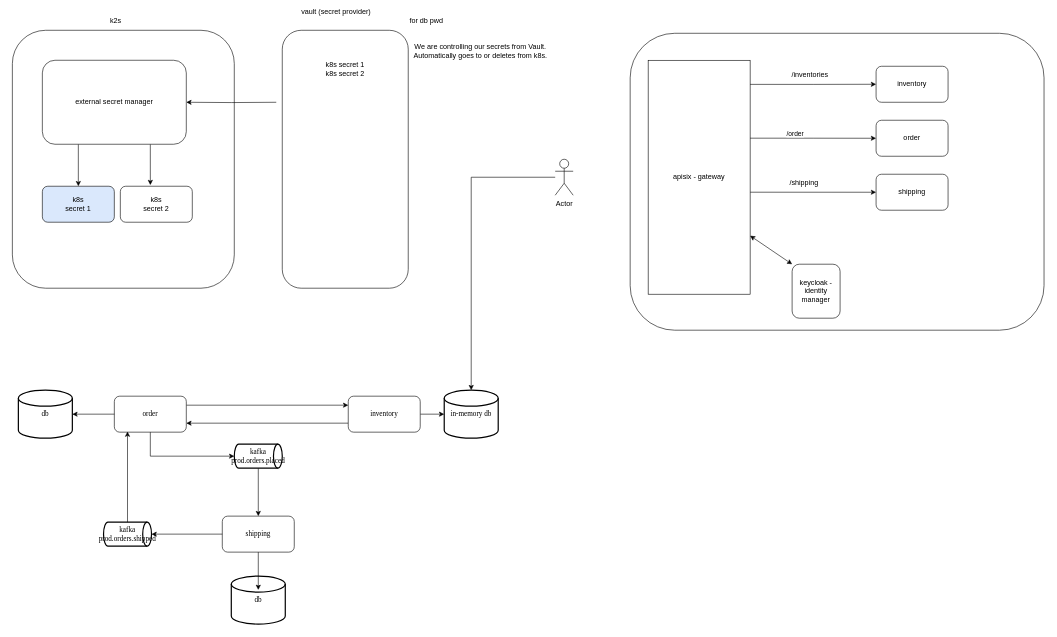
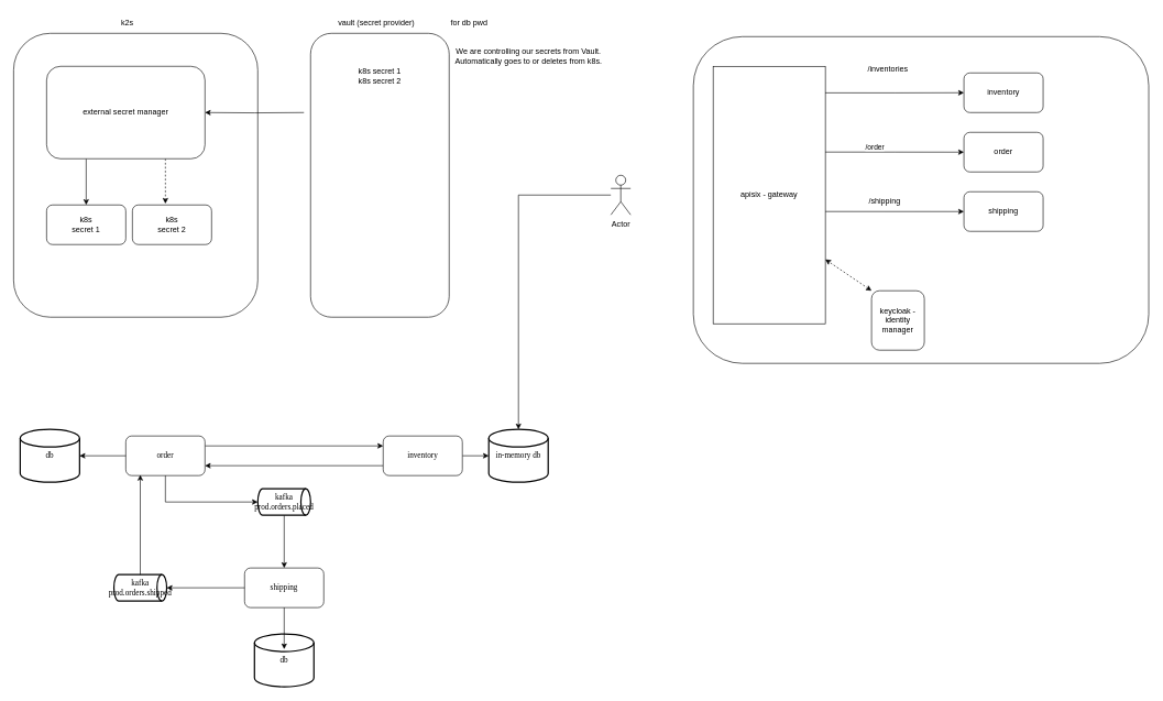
  <mxCell id="0" />
  <mxCell id="1" parent="0" />
  <mxCell id="2" style="edgeStyle=orthogonalEdgeStyle;rounded=0;orthogonalLoop=1;jettySize=auto;html=1;entryX=0;entryY=0.25;entryDx=0;entryDy=0;exitX=1;exitY=0.25;exitDx=0;exitDy=0;" parent="1" source="3" target="6" edge="1"><mxGeometry relative="1" as="geometry" /></mxCell>
  <mxCell id="3" value="&lt;font face=&quot;Comic Sans MS&quot;&gt;order&lt;/font&gt;" style="rounded=1;whiteSpace=wrap;html=1;" parent="1" vertex="1"><mxGeometry x="190" y="660" width="120" height="60" as="geometry" /></mxCell>
  <mxCell id="4" style="edgeStyle=orthogonalEdgeStyle;rounded=0;orthogonalLoop=1;jettySize=auto;html=1;" parent="1" source="6" target="8" edge="1"><mxGeometry relative="1" as="geometry" /></mxCell>
  <mxCell id="5" style="edgeStyle=orthogonalEdgeStyle;rounded=0;orthogonalLoop=1;jettySize=auto;html=1;entryX=1;entryY=0.75;entryDx=0;entryDy=0;exitX=0;exitY=0.75;exitDx=0;exitDy=0;" parent="1" source="6" target="3" edge="1"><mxGeometry relative="1" as="geometry" /></mxCell>
  <mxCell id="6" value="&lt;font face=&quot;Comic Sans MS&quot;&gt;inventory&lt;/font&gt;" style="rounded=1;whiteSpace=wrap;html=1;" parent="1" vertex="1"><mxGeometry x="580" y="660" width="120" height="60" as="geometry" /></mxCell>
  <mxCell id="7" value="&lt;font face=&quot;Comic Sans MS&quot;&gt;shipping&lt;/font&gt;" style="rounded=1;whiteSpace=wrap;html=1;" parent="1" vertex="1"><mxGeometry x="370" y="860" width="120" height="60" as="geometry" /></mxCell>
  <mxCell id="8" value="&lt;font face=&quot;Comic Sans MS&quot;&gt;in-memory db&lt;br&gt;&lt;/font&gt;" style="strokeWidth=2;html=1;shape=mxgraph.flowchart.database;whiteSpace=wrap;" parent="1" vertex="1"><mxGeometry x="740" y="650" width="90" height="80" as="geometry" /></mxCell>
  <mxCell id="9" style="edgeStyle=orthogonalEdgeStyle;rounded=0;orthogonalLoop=1;jettySize=auto;html=1;" parent="1" source="10" target="7" edge="1"><mxGeometry relative="1" as="geometry" /></mxCell>
  <mxCell id="10" value="&lt;font face=&quot;Comic Sans MS&quot;&gt;kafka&lt;br&gt;prod.orders.placed&lt;br&gt;&lt;/font&gt;" style="strokeWidth=2;html=1;shape=mxgraph.flowchart.direct_data;whiteSpace=wrap;" parent="1" vertex="1"><mxGeometry x="390" y="740" width="80" height="40" as="geometry" /></mxCell>
  <mxCell id="11" value="&lt;font face=&quot;Comic Sans MS&quot;&gt;db&lt;br&gt;&lt;/font&gt;" style="strokeWidth=2;html=1;shape=mxgraph.flowchart.database;whiteSpace=wrap;" parent="1" vertex="1"><mxGeometry x="30" y="650" width="90" height="80" as="geometry" /></mxCell>
  <mxCell id="12" style="edgeStyle=orthogonalEdgeStyle;rounded=0;orthogonalLoop=1;jettySize=auto;html=1;entryX=1;entryY=0.5;entryDx=0;entryDy=0;entryPerimeter=0;" parent="1" source="3" target="11" edge="1"><mxGeometry relative="1" as="geometry" /></mxCell>
  <mxCell id="13" style="edgeStyle=orthogonalEdgeStyle;rounded=0;orthogonalLoop=1;jettySize=auto;html=1;entryX=0;entryY=0.5;entryDx=0;entryDy=0;entryPerimeter=0;exitX=0.5;exitY=1;exitDx=0;exitDy=0;" parent="1" source="3" target="10" edge="1"><mxGeometry relative="1" as="geometry" /></mxCell>
  <mxCell id="14" value="&lt;font face=&quot;Comic Sans MS&quot;&gt;db&lt;br&gt;&lt;/font&gt;" style="strokeWidth=2;html=1;shape=mxgraph.flowchart.database;whiteSpace=wrap;" parent="1" vertex="1"><mxGeometry x="385" y="960" width="90" height="80" as="geometry" /></mxCell>
  <mxCell id="15" style="edgeStyle=orthogonalEdgeStyle;rounded=0;orthogonalLoop=1;jettySize=auto;html=1;entryX=0.5;entryY=0.288;entryDx=0;entryDy=0;entryPerimeter=0;" parent="1" source="7" target="14" edge="1"><mxGeometry relative="1" as="geometry" /></mxCell>
  <mxCell id="16" value="&lt;font face=&quot;Comic Sans MS&quot;&gt;kafka&lt;br&gt;prod.orders.shipped&lt;br&gt;&lt;/font&gt;" style="strokeWidth=2;html=1;shape=mxgraph.flowchart.direct_data;whiteSpace=wrap;" parent="1" vertex="1"><mxGeometry x="172" y="870" width="80" height="40" as="geometry" /></mxCell>
  <mxCell id="17" style="edgeStyle=orthogonalEdgeStyle;rounded=0;orthogonalLoop=1;jettySize=auto;html=1;entryX=1;entryY=0.5;entryDx=0;entryDy=0;entryPerimeter=0;" parent="1" source="7" target="16" edge="1"><mxGeometry relative="1" as="geometry" /></mxCell>
  <mxCell id="18" style="edgeStyle=orthogonalEdgeStyle;rounded=0;orthogonalLoop=1;jettySize=auto;html=1;entryX=0.183;entryY=0.983;entryDx=0;entryDy=0;entryPerimeter=0;" parent="1" source="16" target="3" edge="1"><mxGeometry relative="1" as="geometry" /></mxCell>
  <mxCell id="19" value="" style="rounded=1;whiteSpace=wrap;html=1;" parent="1" vertex="1"><mxGeometry x="20" y="50" width="370" height="430" as="geometry" /></mxCell>
  <mxCell id="20" style="edgeStyle=orthogonalEdgeStyle;rounded=0;orthogonalLoop=1;jettySize=auto;html=1;exitX=0.25;exitY=1;exitDx=0;exitDy=0;" parent="1" source="22" target="23" edge="1"><mxGeometry relative="1" as="geometry" /></mxCell>
- <mxCell id="21" style="edgeStyle=orthogonalEdgeStyle;rounded=0;orthogonalLoop=1;jettySize=auto;html=1;exitX=0.75;exitY=1;exitDx=0;exitDy=0;entryX=0.417;entryY=-0.033;entryDx=0;entryDy=0;entryPerimeter=0;" parent="1" source="22" target="24" edge="1"><mxGeometry relative="1" as="geometry" /></mxCell>
+ <mxCell id="21" style="edgeStyle=orthogonalEdgeStyle;rounded=0;orthogonalLoop=1;jettySize=auto;html=1;exitX=0.75;exitY=1;exitDx=0;exitDy=0;entryX=0.417;entryY=-0.033;entryDx=0;entryDy=0;entryPerimeter=0;dashed=1;" parent="1" source="22" target="24" edge="1"><mxGeometry relative="1" as="geometry" /></mxCell>
  <mxCell id="22" value="external secret manager" style="rounded=1;whiteSpace=wrap;html=1;" parent="1" vertex="1"><mxGeometry x="70" y="100" width="240" height="140" as="geometry" /></mxCell>
- <mxCell id="23" value="k8s &lt;br&gt;secret 1" style="rounded=1;whiteSpace=wrap;html=1;fillColor=#dae8fc;" parent="1" vertex="1"><mxGeometry x="70" y="310" width="120" height="60" as="geometry" /></mxCell>
+ <mxCell id="23" value="k8s &lt;br&gt;secret 1" style="rounded=1;whiteSpace=wrap;html=1;" parent="1" vertex="1"><mxGeometry x="70" y="310" width="120" height="60" as="geometry" /></mxCell>
  <mxCell id="24" value="k8s &lt;br&gt;secret 2" style="rounded=1;whiteSpace=wrap;html=1;" parent="1" vertex="1"><mxGeometry x="200" y="310" width="120" height="60" as="geometry" /></mxCell>
  <mxCell id="25" style="edgeStyle=orthogonalEdgeStyle;rounded=0;orthogonalLoop=1;jettySize=auto;html=1;entryX=1;entryY=0.5;entryDx=0;entryDy=0;" parent="1" target="22" edge="1"><mxGeometry relative="1" as="geometry"><mxPoint x="460" y="170" as="sourcePoint" /></mxGeometry></mxCell>
  <mxCell id="26" value="" style="rounded=1;whiteSpace=wrap;html=1;" parent="1" vertex="1"><mxGeometry x="470" y="50" width="210" height="430" as="geometry" /></mxCell>
  <mxCell id="27" value="k8s secret 1&lt;br&gt;k8s&amp;nbsp;secret 2" style="text;html=1;strokeColor=none;fillColor=none;align=center;verticalAlign=middle;whiteSpace=wrap;rounded=0;" parent="1" vertex="1"><mxGeometry x="500" y="100" width="150" height="30" as="geometry" /></mxCell>
  <mxCell id="28" value="k2s" style="text;html=1;align=center;verticalAlign=middle;resizable=0;points=[];autosize=1;strokeColor=none;fillColor=none;" parent="1" vertex="1"><mxGeometry x="172" y="20" width="40" height="30" as="geometry" /></mxCell>
- <mxCell id="29" value="vault (secret provider)" style="text;strokeColor=none;align=center;fillColor=none;html=1;verticalAlign=middle;whiteSpace=wrap;rounded=0;" parent="1" vertex="1"><mxGeometry x="480" y="5" width="160" height="30" as="geometry" /></mxCell>
+ <mxCell id="29" value="vault (secret provider)" style="text;strokeColor=none;align=center;fillColor=none;html=1;verticalAlign=middle;whiteSpace=wrap;rounded=0;" parent="1" vertex="1"><mxGeometry x="490" y="20" width="160" height="30" as="geometry" /></mxCell>
  <mxCell id="30" value="We are controlling our secrets from Vault.&lt;br&gt;Automatically goes to or deletes from k8s." style="text;html=1;align=center;verticalAlign=middle;resizable=0;points=[];autosize=1;strokeColor=none;fillColor=none;" parent="1" vertex="1"><mxGeometry x="675" y="65" width="250" height="40" as="geometry" /></mxCell>
  <mxCell id="31" value="" style="rounded=1;whiteSpace=wrap;html=1;" vertex="1" parent="1"><mxGeometry x="1050" y="55" width="690" height="495" as="geometry" /></mxCell>
  <mxCell id="32" style="edgeStyle=orthogonalEdgeStyle;rounded=0;orthogonalLoop=1;jettySize=auto;html=1;entryX=0;entryY=0.5;entryDx=0;entryDy=0;exitX=1;exitY=0.564;exitDx=0;exitDy=0;exitPerimeter=0;" edge="1" parent="1" source="36" target="41"><mxGeometry relative="1" as="geometry" /></mxCell>
  <mxCell id="33" style="edgeStyle=orthogonalEdgeStyle;rounded=0;orthogonalLoop=1;jettySize=auto;html=1;exitX=0.988;exitY=0.333;exitDx=0;exitDy=0;entryX=0;entryY=0.5;entryDx=0;entryDy=0;exitPerimeter=0;" edge="1" parent="1" source="36" target="40"><mxGeometry relative="1" as="geometry" /></mxCell>
  <mxCell id="34" value="/order" style="edgeLabel;html=1;align=center;verticalAlign=middle;resizable=0;points=[];" vertex="1" connectable="0" parent="33"><mxGeometry x="-0.283" y="8" relative="1" as="geometry"><mxPoint x="1" as="offset" /></mxGeometry></mxCell>
  <mxCell id="35" style="edgeStyle=orthogonalEdgeStyle;rounded=0;orthogonalLoop=1;jettySize=auto;html=1;entryX=0;entryY=0.5;entryDx=0;entryDy=0;exitX=0.976;exitY=0.103;exitDx=0;exitDy=0;exitPerimeter=0;" edge="1" parent="1" source="36" target="38"><mxGeometry relative="1" as="geometry" /></mxCell>
  <mxCell id="36" value="apisix - gateway" style="whiteSpace=wrap;html=1;arcSize=16;rounded=0;" vertex="1" parent="1"><mxGeometry x="1080" y="100" width="170" height="390" as="geometry" /></mxCell>
  <mxCell id="37" value="keycloak - identity manager" style="rounded=1;whiteSpace=wrap;html=1;" vertex="1" parent="1"><mxGeometry x="1320" y="440" width="80" height="90" as="geometry" /></mxCell>
  <mxCell id="38" value="inventory" style="rounded=1;whiteSpace=wrap;html=1;" vertex="1" parent="1"><mxGeometry x="1460" y="110" width="120" height="60" as="geometry" /></mxCell>
- <mxCell id="39" value="" style="endArrow=classic;startArrow=classic;html=1;rounded=0;entryX=1;entryY=0.75;entryDx=0;entryDy=0;exitX=0;exitY=0;exitDx=0;exitDy=0;" edge="1" parent="1" source="37" target="36"><mxGeometry width="50" height="50" relative="1" as="geometry"><mxPoint x="1210" y="360" as="sourcePoint" /><mxPoint x="1260" y="310" as="targetPoint" /></mxGeometry></mxCell>
+ <mxCell id="39" value="" style="endArrow=classic;startArrow=classic;html=1;rounded=0;entryX=1;entryY=0.75;entryDx=0;entryDy=0;exitX=0;exitY=0;exitDx=0;exitDy=0;dashed=1;" edge="1" parent="1" source="37" target="36"><mxGeometry width="50" height="50" relative="1" as="geometry"><mxPoint x="1210" y="360" as="sourcePoint" /><mxPoint x="1260" y="310" as="targetPoint" /></mxGeometry></mxCell>
  <mxCell id="40" value="order" style="rounded=1;whiteSpace=wrap;html=1;" vertex="1" parent="1"><mxGeometry x="1460" y="200" width="120" height="60" as="geometry" /></mxCell>
  <mxCell id="41" value="shipping" style="rounded=1;whiteSpace=wrap;html=1;" vertex="1" parent="1"><mxGeometry x="1460" y="290" width="120" height="60" as="geometry" /></mxCell>
- <mxCell id="42" value="/inventories" style="text;html=1;strokeColor=none;fillColor=none;align=center;verticalAlign=middle;whiteSpace=wrap;rounded=0;" vertex="1" parent="1"><mxGeometry x="1320" y="110" width="60" height="30" as="geometry" /></mxCell>
+ <mxCell id="42" value="/inventories" style="text;html=1;strokeColor=none;fillColor=none;align=center;verticalAlign=middle;whiteSpace=wrap;rounded=0;" vertex="1" parent="1"><mxGeometry x="1315" y="90" width="60" height="30" as="geometry" /></mxCell>
  <mxCell id="43" value="/shipping" style="text;html=1;strokeColor=none;fillColor=none;align=center;verticalAlign=middle;whiteSpace=wrap;rounded=0;" vertex="1" parent="1"><mxGeometry x="1310" y="290" width="60" height="30" as="geometry" /></mxCell>
  <mxCell id="44" value="Actor" style="shape=umlActor;verticalLabelPosition=bottom;verticalAlign=top;html=1;outlineConnect=0;" vertex="1" parent="1"><mxGeometry x="925" y="265" width="30" height="60" as="geometry" /></mxCell>
  <mxCell id="45" style="edgeStyle=orthogonalEdgeStyle;rounded=0;orthogonalLoop=1;jettySize=auto;html=1;" edge="1" parent="1" source="44" target="8"><mxGeometry relative="1" as="geometry" /></mxCell>
  <mxCell id="46" value="for db pwd" style="text;html=1;align=center;verticalAlign=middle;resizable=0;points=[];autosize=1;strokeColor=none;fillColor=none;" vertex="1" parent="1"><mxGeometry x="670" y="20" width="80" height="30" as="geometry" /></mxCell>
